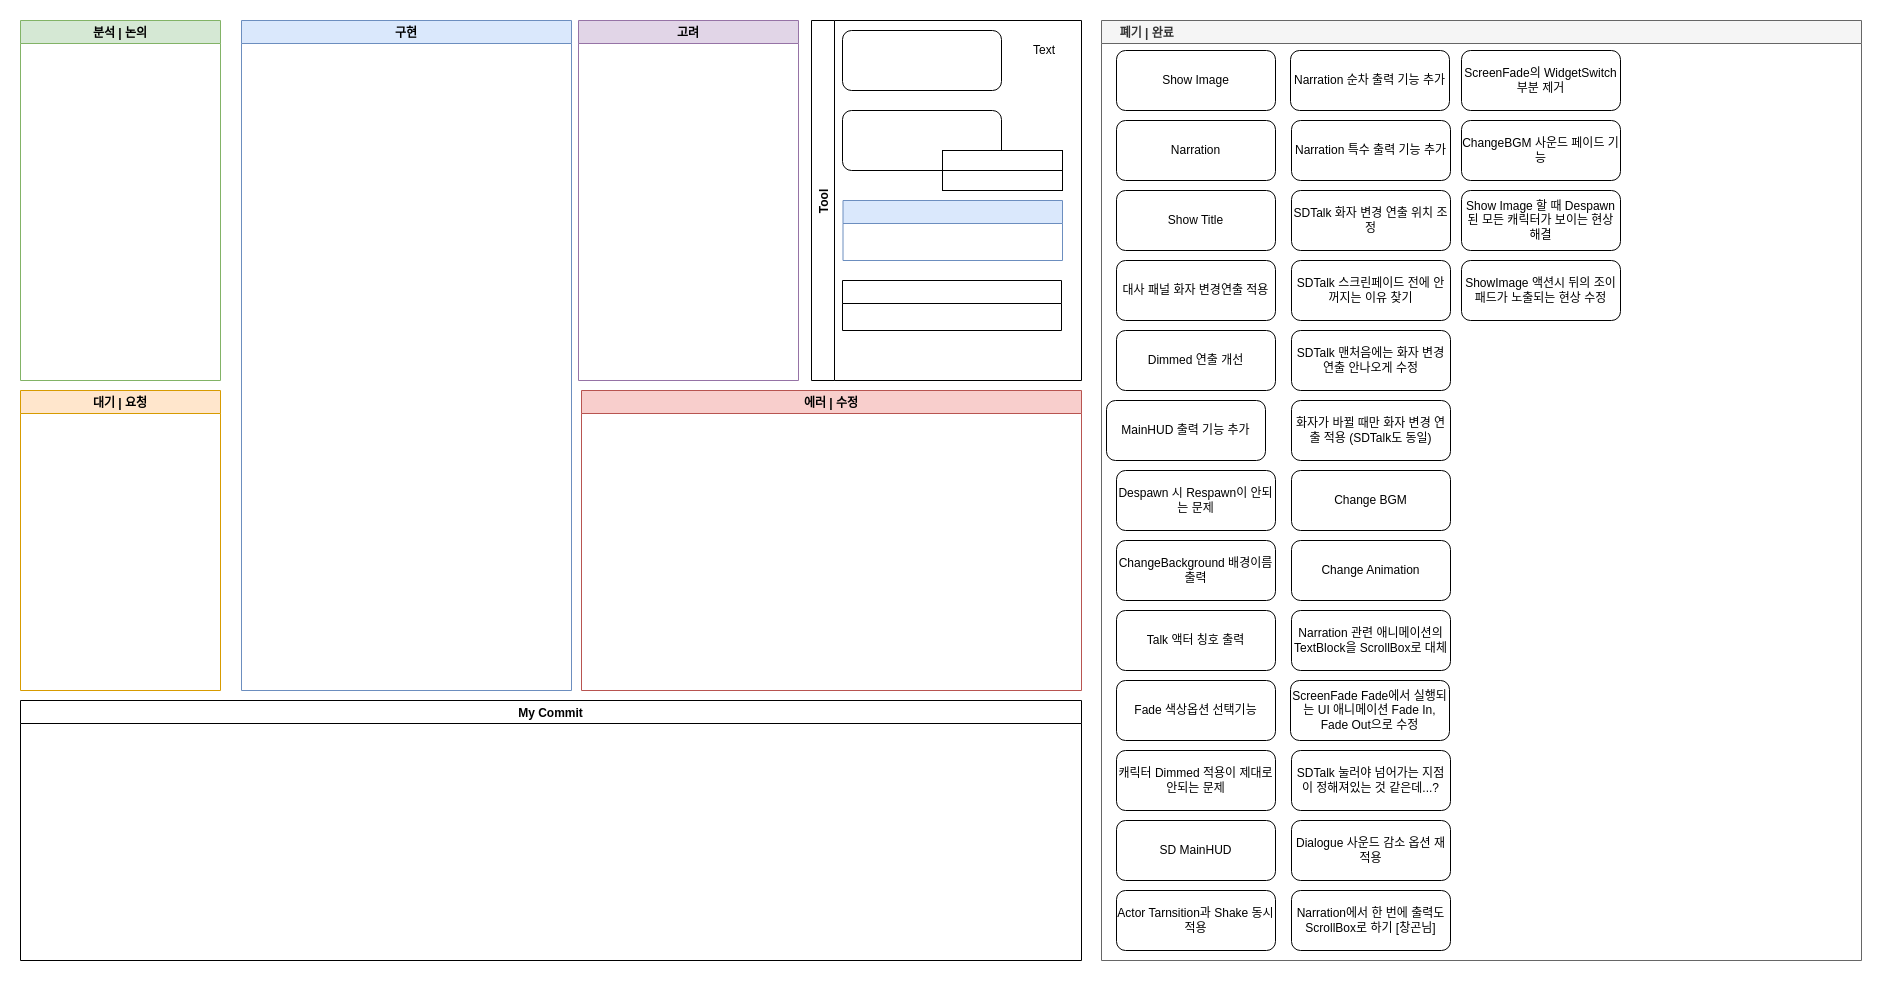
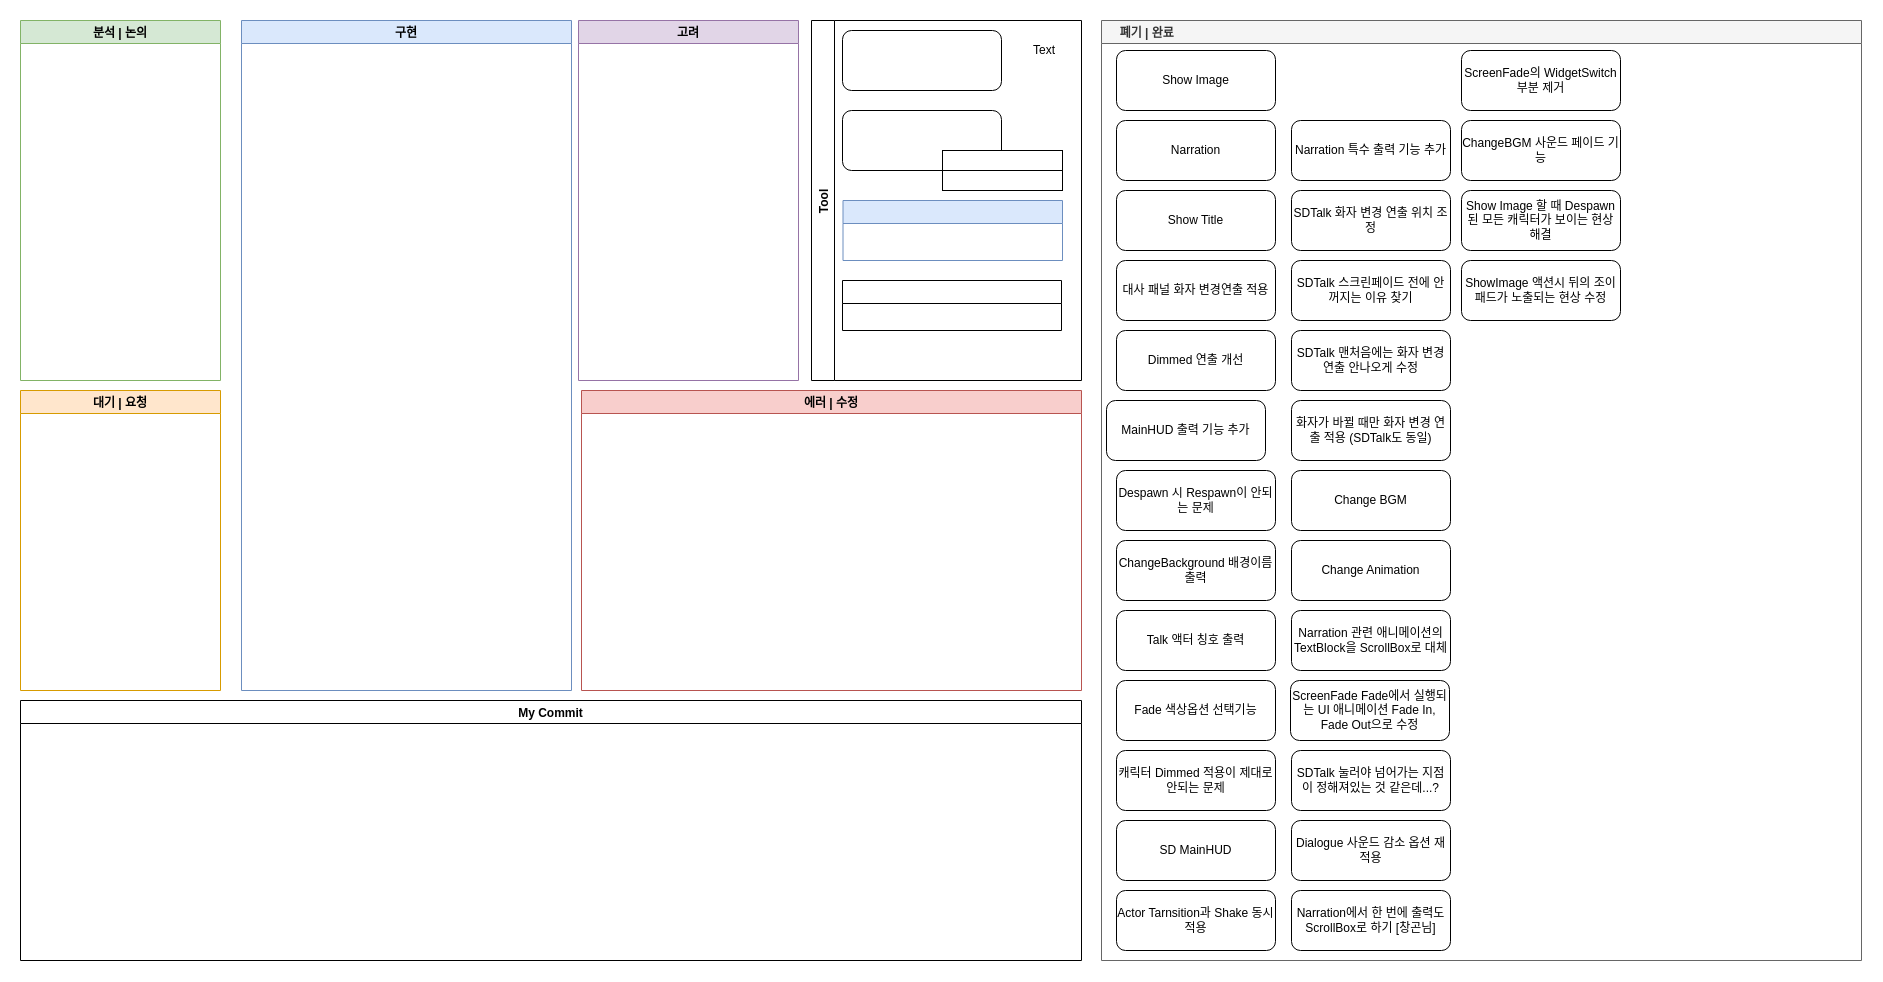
  <mxCell id="0" />
  <mxCell id="1" parent="0" />
  <mxCell id="2" value="구현" style="swimlane;fillColor=#dae8fc;strokeColor=#6c8ebf;" parent="1" vertex="1"><mxGeometry x="241" y="20" width="330" height="670" as="geometry" /></mxCell>
  <mxCell id="3" value="분석 | 논의" style="swimlane;strokeColor=#82b366;fillColor=#D5E8D4;" parent="1" vertex="1"><mxGeometry x="20" y="20" width="200" height="360" as="geometry" /></mxCell>
  <mxCell id="4" value="고려" style="swimlane;fillColor=#e1d5e7;strokeColor=#9673a6;" parent="1" vertex="1"><mxGeometry x="578" y="20" width="220" height="360" as="geometry" /></mxCell>
  <mxCell id="5" value="대기 | 요청" style="swimlane;strokeColor=#d79b00;fillColor=#ffe6cc;" parent="1" vertex="1"><mxGeometry x="20" y="390" width="200" height="300" as="geometry" /></mxCell>
  <mxCell id="6" value="에러 | 수정" style="swimlane;fillColor=#f8cecc;strokeColor=#b85450;" parent="1" vertex="1"><mxGeometry x="581" y="390" width="500" height="300" as="geometry" /></mxCell>
  <mxCell id="7" value="     폐기 | 완료" style="swimlane;strokeColor=#666666;fillColor=#f5f5f5;fontColor=#333333;align=left;" parent="1" vertex="1"><mxGeometry x="1101" y="20" width="760" height="940" as="geometry" /></mxCell>
  <mxCell id="8" value="Show Image" style="rounded=1;whiteSpace=wrap;html=1;" parent="7" vertex="1"><mxGeometry x="15" y="30" width="159" height="60" as="geometry" /></mxCell>
  <mxCell id="9" value="Narration" style="rounded=1;whiteSpace=wrap;html=1;" parent="7" vertex="1"><mxGeometry x="15" y="100" width="159" height="60" as="geometry" /></mxCell>
  <mxCell id="10" value="Show Title" style="rounded=1;whiteSpace=wrap;html=1;" parent="7" vertex="1"><mxGeometry x="15" y="170" width="159" height="60" as="geometry" /></mxCell>
  <mxCell id="11" value="대사 패널 화자 변경연출 적용" style="rounded=1;whiteSpace=wrap;html=1;" parent="7" vertex="1"><mxGeometry x="15" y="240" width="159" height="60" as="geometry" /></mxCell>
  <mxCell id="12" value="Dimmed 연출 개선" style="rounded=1;whiteSpace=wrap;html=1;fillColor=default;strokeColor=default;fontColor=default;" parent="7" vertex="1"><mxGeometry x="15" y="310" width="159" height="60" as="geometry" /></mxCell>
  <mxCell id="13" value="MainHUD 출력 기능 추가" style="rounded=1;whiteSpace=wrap;html=1;" parent="7" vertex="1"><mxGeometry x="5" y="380" width="159" height="60" as="geometry" /></mxCell>
  <mxCell id="14" value="Despawn 시 Respawn이 안되는 문제" style="rounded=1;whiteSpace=wrap;html=1;" parent="7" vertex="1"><mxGeometry x="15" y="450" width="159" height="60" as="geometry" /></mxCell>
  <mxCell id="15" value="ChangeBackground 배경이름 출력" style="rounded=1;whiteSpace=wrap;html=1;" parent="7" vertex="1"><mxGeometry x="15" y="520" width="159" height="60" as="geometry" /></mxCell>
  <mxCell id="16" value="Talk 액터 칭호 출력" style="rounded=1;whiteSpace=wrap;html=1;" parent="7" vertex="1"><mxGeometry x="15" y="590" width="159" height="60" as="geometry" /></mxCell>
  <mxCell id="17" value="Fade 색상옵션 선택기능" style="rounded=1;whiteSpace=wrap;html=1;" parent="7" vertex="1"><mxGeometry x="15" y="660" width="159" height="60" as="geometry" /></mxCell>
  <mxCell id="18" value="캐릭터 Dimmed 적용이 제대로 안되는 문제" style="rounded=1;whiteSpace=wrap;html=1;" parent="7" vertex="1"><mxGeometry x="15" y="730" width="159" height="60" as="geometry" /></mxCell>
  <mxCell id="19" value="SD MainHUD" style="rounded=1;whiteSpace=wrap;html=1;" parent="7" vertex="1"><mxGeometry x="15" y="800" width="159" height="60" as="geometry" /></mxCell>
  <mxCell id="20" value="Actor Tarnsition과 Shake 동시적용" style="rounded=1;whiteSpace=wrap;html=1;" parent="7" vertex="1"><mxGeometry x="15" y="870" width="159" height="60" as="geometry" /></mxCell>
- <mxCell id="21" value="Narration 순차 출력 기능 추가" style="rounded=1;whiteSpace=wrap;html=1;" parent="7" vertex="1"><mxGeometry x="189" y="30" width="159" height="60" as="geometry" /></mxCell>
  <mxCell id="22" value="Narration 특수 출력 기능 추가" style="rounded=1;whiteSpace=wrap;html=1;" parent="7" vertex="1"><mxGeometry x="190" y="100" width="159" height="60" as="geometry" /></mxCell>
  <mxCell id="23" value="SDTalk 화자 변경 연출 위치 조정" style="rounded=1;whiteSpace=wrap;html=1;" parent="7" vertex="1"><mxGeometry x="190" y="170" width="159" height="60" as="geometry" /></mxCell>
  <mxCell id="24" value="SDTalk 스크린페이드 전에 안꺼지는 이유 찾기" style="rounded=1;whiteSpace=wrap;html=1;" parent="7" vertex="1"><mxGeometry x="190" y="240" width="159" height="60" as="geometry" /></mxCell>
  <mxCell id="25" value="SDTalk 맨처음에는 화자 변경 연출 안나오게 수정" style="rounded=1;whiteSpace=wrap;html=1;" parent="7" vertex="1"><mxGeometry x="190" y="310" width="159" height="60" as="geometry" /></mxCell>
  <mxCell id="26" value="화자가 바뀔 때만 화자 변경 연출 적용 (SDTalk도 동일)" style="rounded=1;whiteSpace=wrap;html=1;" parent="7" vertex="1"><mxGeometry x="190" y="380" width="159" height="60" as="geometry" /></mxCell>
  <mxCell id="27" value="Change BGM" style="rounded=1;whiteSpace=wrap;html=1;" parent="7" vertex="1"><mxGeometry x="190" y="450" width="159" height="60" as="geometry" /></mxCell>
  <mxCell id="28" value="Change Animation" style="rounded=1;whiteSpace=wrap;html=1;" parent="7" vertex="1"><mxGeometry x="190" y="520" width="159" height="60" as="geometry" /></mxCell>
  <mxCell id="29" value="Narration 관련 애니메이션의 TextBlock을 ScrollBox로 대체" style="rounded=1;whiteSpace=wrap;html=1;" parent="7" vertex="1"><mxGeometry x="190" y="590" width="159" height="60" as="geometry" /></mxCell>
  <mxCell id="30" value="ScreenFade Fade에서 실행되는 UI 애니메이션 Fade In, Fade Out으로 수정" style="rounded=1;whiteSpace=wrap;html=1;" parent="7" vertex="1"><mxGeometry x="189" y="660" width="159" height="60" as="geometry" /></mxCell>
  <mxCell id="31" value="SDTalk 눌러야 넘어가는 지점이 정해져있는 것 같은데...?" style="rounded=1;whiteSpace=wrap;html=1;" parent="7" vertex="1"><mxGeometry x="190" y="730" width="159" height="60" as="geometry" /></mxCell>
  <mxCell id="32" value="Dialogue 사운드 감소 옵션 재적용" style="rounded=1;whiteSpace=wrap;html=1;" parent="7" vertex="1"><mxGeometry x="190" y="800" width="159" height="60" as="geometry" /></mxCell>
  <mxCell id="33" value="Narration에서 한 번에 출력도 ScrollBox로 하기 [창곤님]" style="rounded=1;whiteSpace=wrap;html=1;" parent="7" vertex="1"><mxGeometry x="190" y="870" width="159" height="60" as="geometry" /></mxCell>
  <mxCell id="34" value="ScreenFade의 WidgetSwitch 부분 제거" style="rounded=1;whiteSpace=wrap;html=1;" parent="7" vertex="1"><mxGeometry x="360" y="30" width="159" height="60" as="geometry" /></mxCell>
  <mxCell id="35" value="ChangeBGM 사운드 페이드 기능" style="rounded=1;whiteSpace=wrap;html=1;" parent="7" vertex="1"><mxGeometry x="360" y="100" width="159" height="60" as="geometry" /></mxCell>
  <mxCell id="36" value="Show Image 할 때 Despawn된 모든 캐릭터가 보이는 현상 해결" style="rounded=1;whiteSpace=wrap;html=1;fillColor=default;strokeColor=default;fontColor=default;" parent="7" vertex="1"><mxGeometry x="360" y="170" width="159" height="60" as="geometry" /></mxCell>
  <mxCell id="37" value="ShowImage 액션시 뒤의 조이패드가 노출되는 현상 수정" style="rounded=1;whiteSpace=wrap;html=1;fillColor=default;strokeColor=default;fontColor=default;" vertex="1" parent="7"><mxGeometry x="360" y="240" width="159" height="60" as="geometry" /></mxCell>
  <mxCell id="38" value="My Commit" style="swimlane;" parent="1" vertex="1"><mxGeometry x="20" y="700" width="1061" height="260" as="geometry"><mxRectangle x="49" y="720" width="100" height="23" as="alternateBounds" /></mxGeometry></mxCell>
  <mxCell id="39" value="Tool" style="swimlane;horizontal=0;" parent="1" vertex="1"><mxGeometry x="811" y="20" width="270" height="360" as="geometry" /></mxCell>
  <mxCell id="40" value="" style="rounded=1;whiteSpace=wrap;html=1;" parent="39" vertex="1"><mxGeometry x="31" y="10" width="159" height="60" as="geometry" /></mxCell>
  <mxCell id="41" value="" style="group" parent="39" vertex="1" connectable="0"><mxGeometry x="31" y="90" width="220" height="80" as="geometry" /></mxCell>
  <mxCell id="42" value="" style="rounded=1;whiteSpace=wrap;html=1;" parent="41" vertex="1"><mxGeometry width="159" height="60" as="geometry" /></mxCell>
  <mxCell id="43" value="" style="rounded=0;whiteSpace=wrap;html=1;" parent="41" vertex="1"><mxGeometry x="100" y="60" width="120" height="20" as="geometry" /></mxCell>
  <mxCell id="44" value="" style="rounded=0;whiteSpace=wrap;html=1;" parent="41" vertex="1"><mxGeometry x="100" y="40" width="120" height="20" as="geometry" /></mxCell>
  <mxCell id="45" value="" style="swimlane;fillColor=#dae8fc;strokeColor=#6c8ebf;" parent="39" vertex="1"><mxGeometry x="31.5" y="180" width="219.5" height="60" as="geometry" /></mxCell>
  <mxCell id="46" value="" style="swimlane;" parent="39" vertex="1"><mxGeometry x="31" y="260" width="219" height="50" as="geometry" /></mxCell>
  <mxCell id="47" value="Text" style="text;html=1;align=left;verticalAlign=middle;resizable=0;points=[];autosize=1;strokeColor=none;" parent="39" vertex="1"><mxGeometry x="220" y="20" width="40" height="20" as="geometry" /></mxCell>
